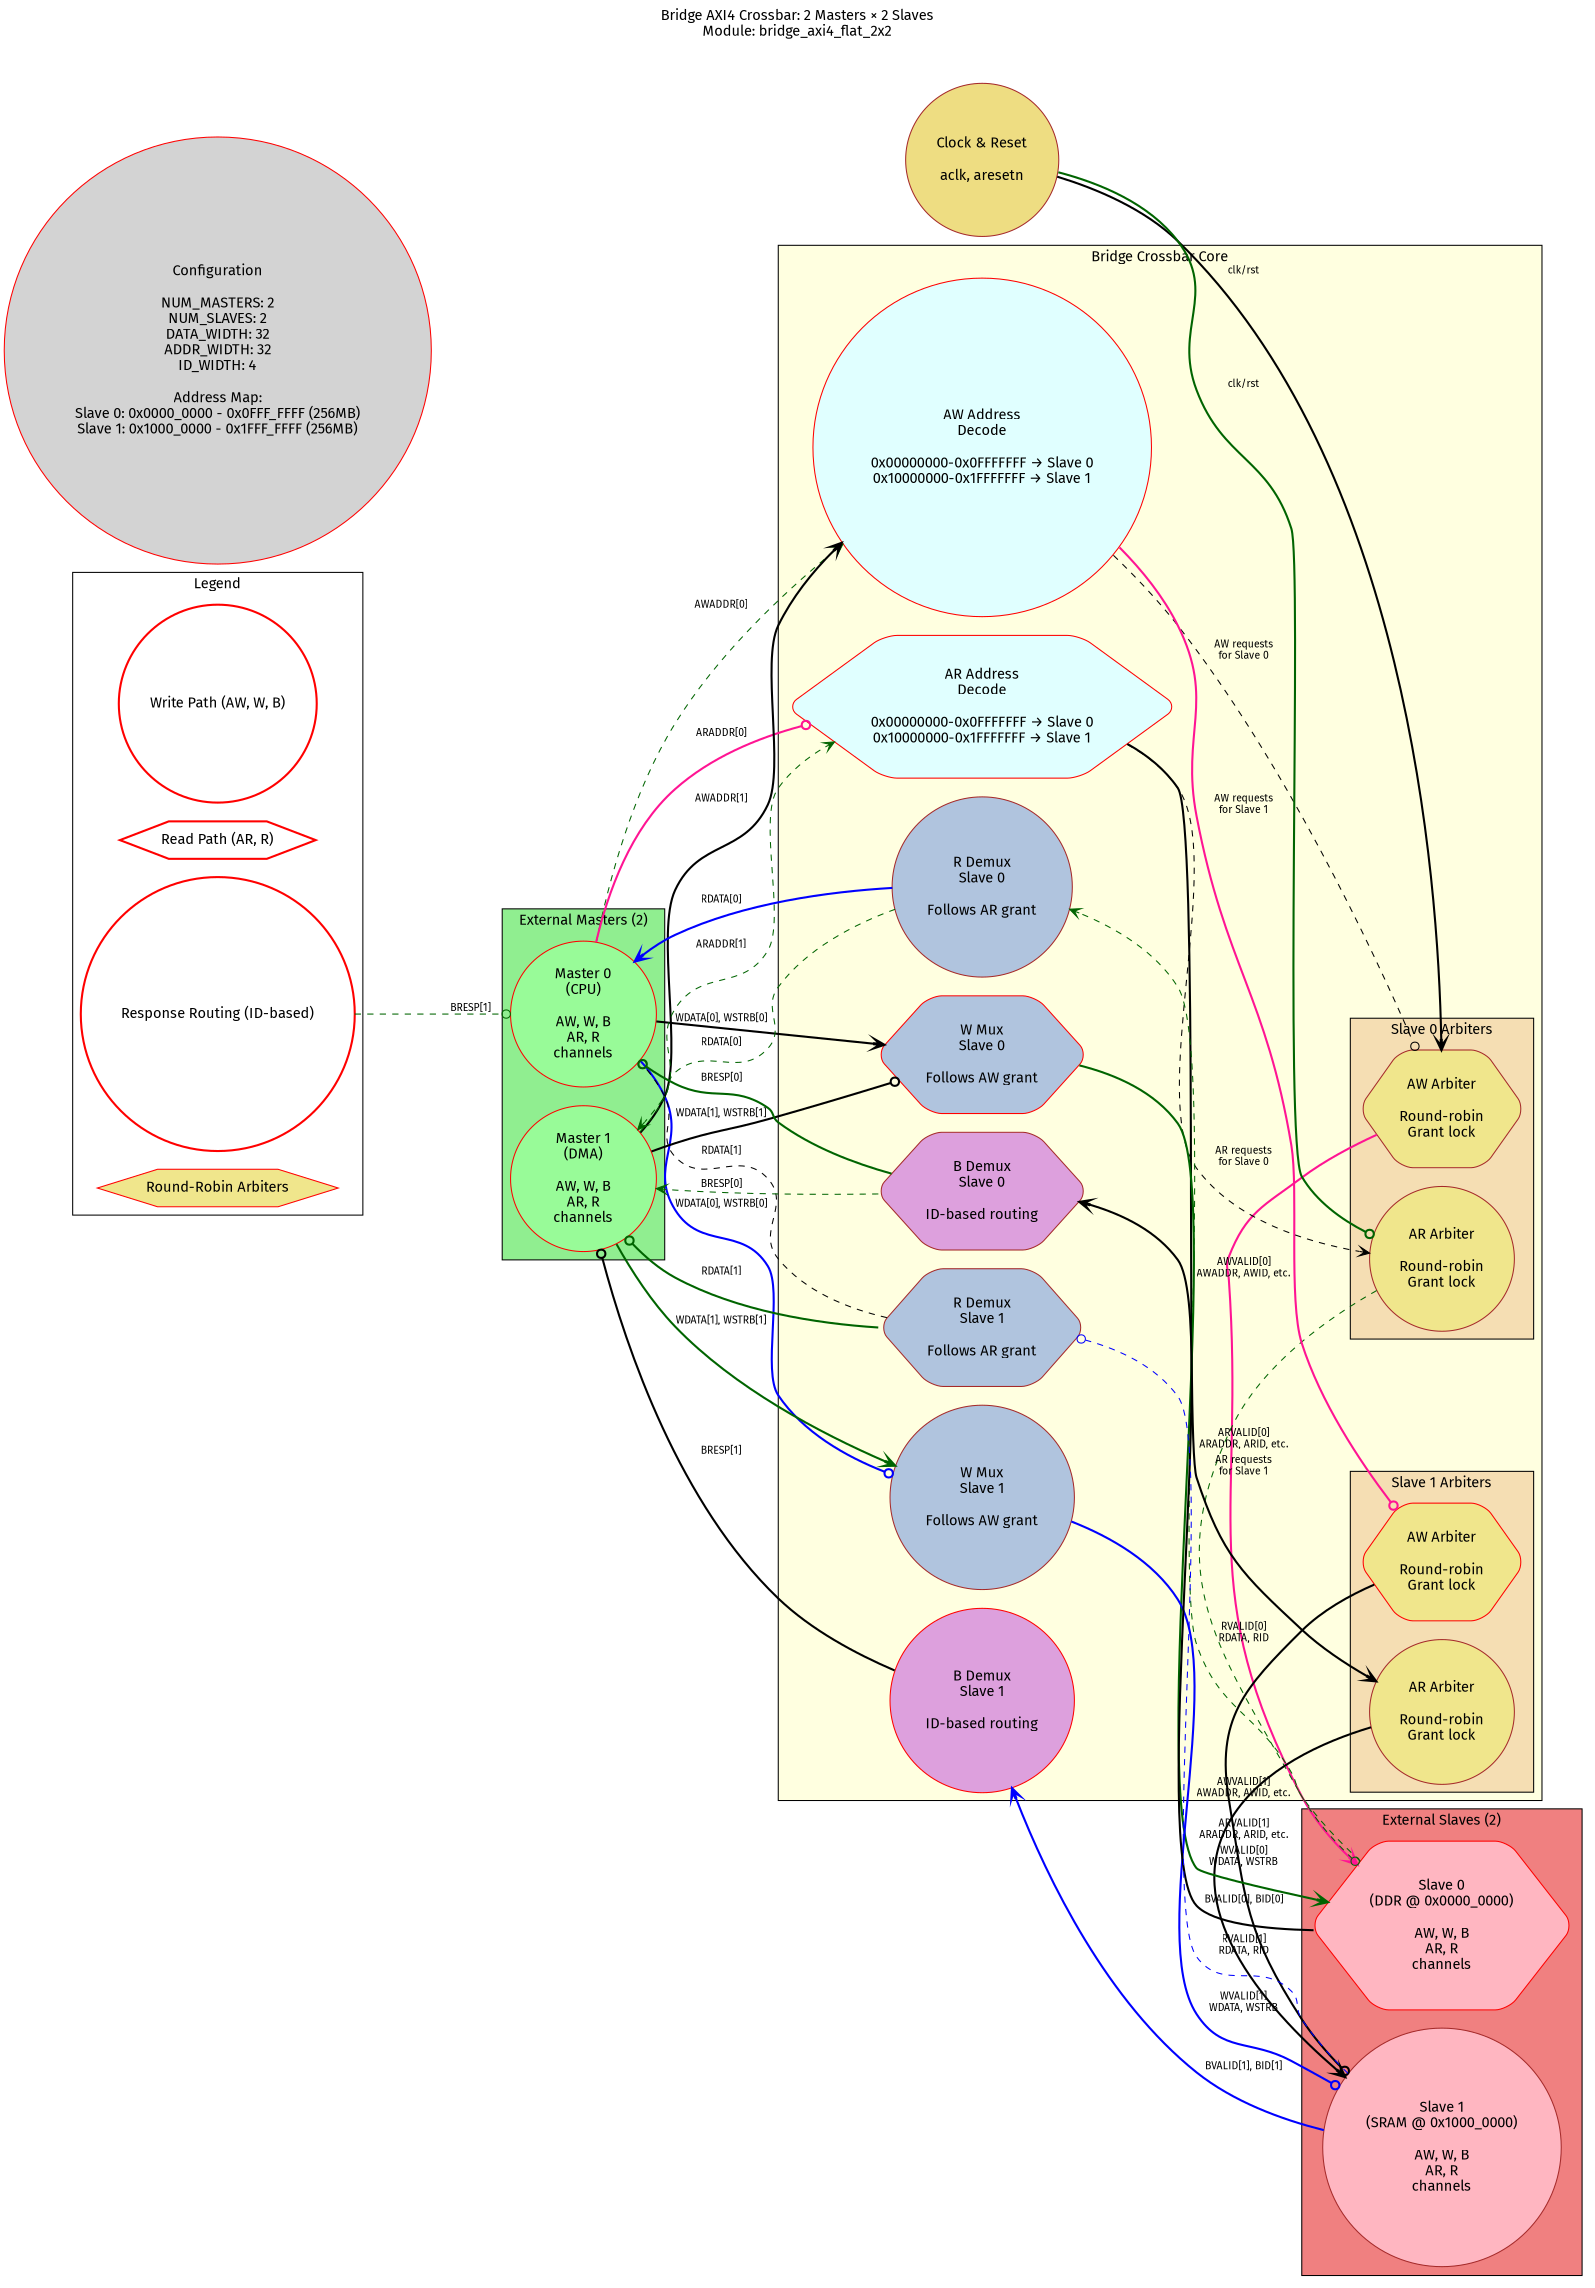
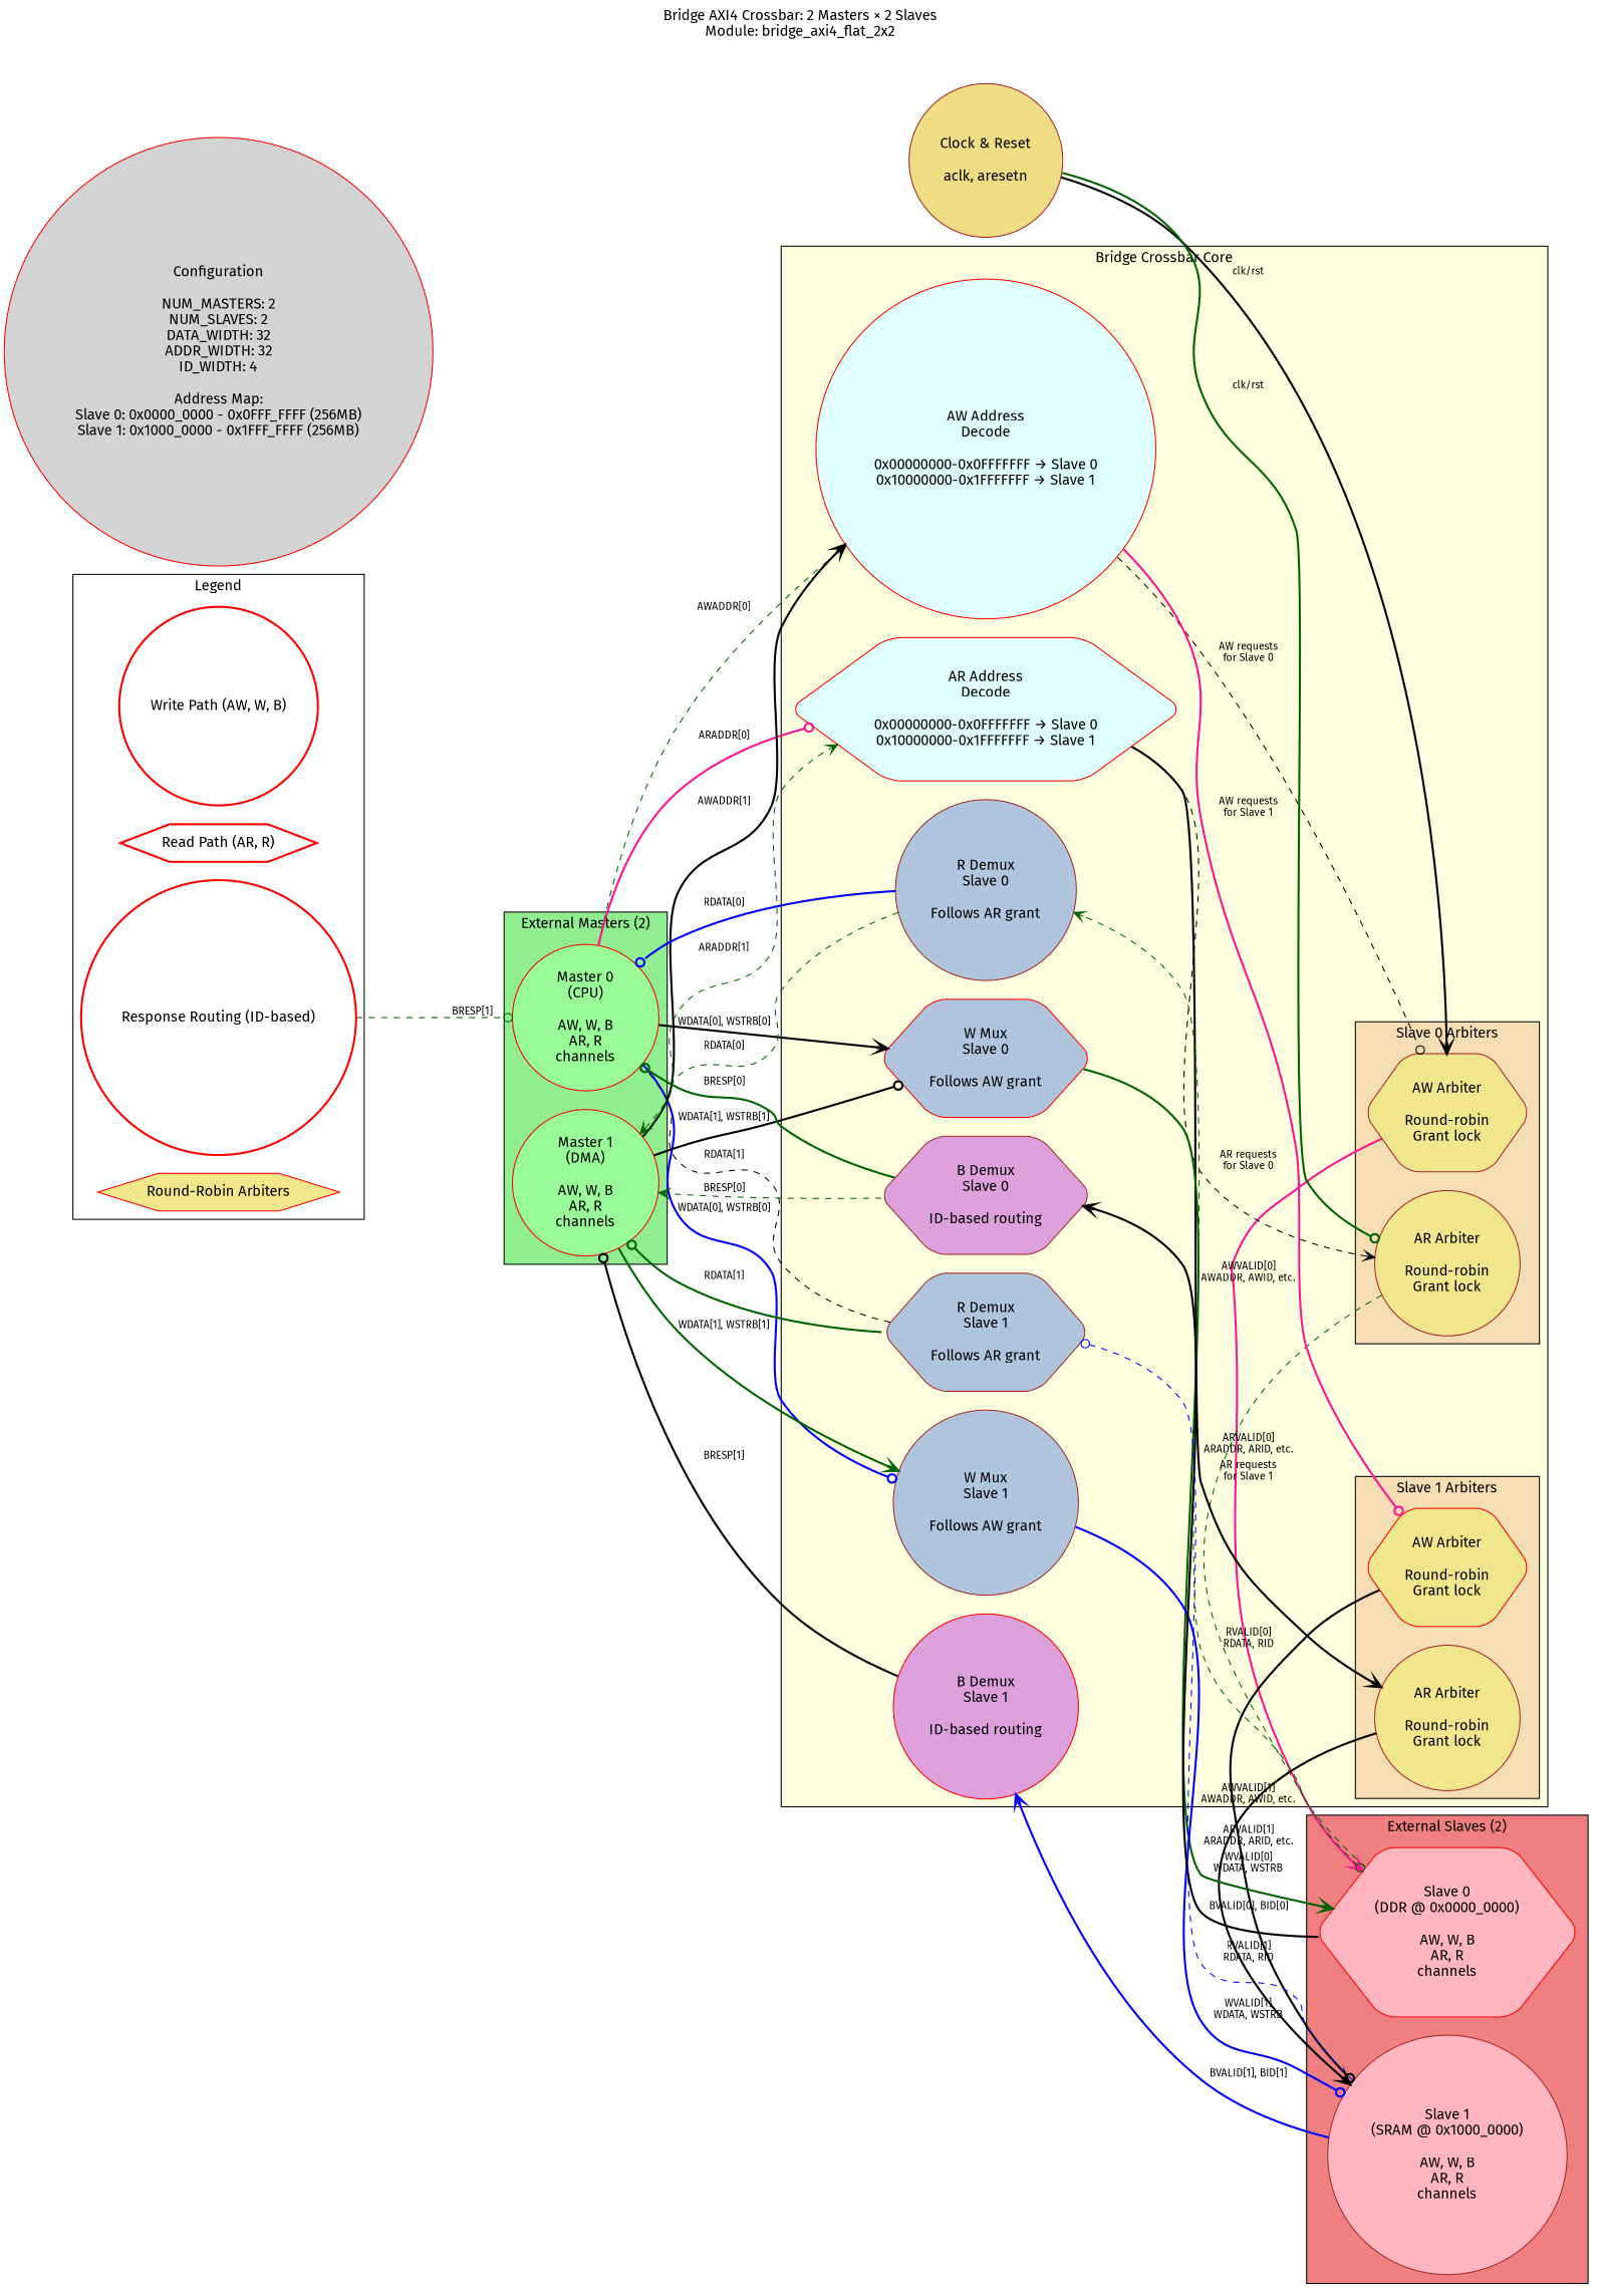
  digraph {
    fontname="Fira Sans"
    fontsize=14
    label="Bridge AXI4 Crossbar: 2 Masters × 2 Slaves\nModule: bridge_axi4_flat_2x2"
    labelloc=t
    rankdir=LR
    node [color=red fillcolor=khaki fontname="Fira Sans" shape=circle style="rounded,filled"]
    edge [arrowhead=vee color=darkgreen fontname="Fira Sans" fontsize=10 style=bold]
    n1 [fillcolor=palegreen label="Master 0\n(CPU)\n\nAW, W, B\nAR, R\nchannels"]
    n2 [fillcolor=palegreen label="Master 1\n(DMA)\n\nAW, W, B\nAR, R\nchannels"]
    n3 [color=brown label="AW Arbiter\n\nRound-robin\nGrant lock" shape=hexagon]
    n4 [color=brown label="AR Arbiter\n\nRound-robin\nGrant lock"]
    n5 [label="AW Arbiter\n\nRound-robin\nGrant lock" shape=hexagon]
    n6 [color=brown label="AR Arbiter\n\nRound-robin\nGrant lock"]
    n7 [fillcolor=lightcyan label="AW Address\nDecode\n\n0x00000000-0x0FFFFFFF → Slave 0\n0x10000000-0x1FFFFFFF → Slave 1"]
    n8 [fillcolor=lightcyan label="AR Address\nDecode\n\n0x00000000-0x0FFFFFFF → Slave 0\n0x10000000-0x1FFFFFFF → Slave 1" shape=hexagon]
    n9 [fillcolor=lightsteelblue label="W Mux\nSlave 0\n\nFollows AW grant" shape=hexagon]
    n10 [color=brown fillcolor=lightsteelblue label="W Mux\nSlave 1\n\nFollows AW grant"]
    n11 [color=brown fillcolor=lightsteelblue label="R Demux\nSlave 0\n\nFollows AR grant"]
    n12 [color=brown fillcolor=lightsteelblue label="R Demux\nSlave 1\n\nFollows AR grant" shape=hexagon]
    n13 [color=brown fillcolor=plum label="B Demux\nSlave 0\n\nID-based routing" shape=hexagon]
    n14 [fillcolor=plum label="B Demux\nSlave 1\n\nID-based routing"]
    n15 [fillcolor=lightpink label="Slave 0\n(DDR @ 0x0000_0000)\n\nAW, W, B\nAR, R\nchannels" shape=hexagon]
    n16 [color=brown fillcolor=lightpink label="Slave 1\n(SRAM @ 0x1000_0000)\n\nAW, W, B\nAR, R\nchannels"]
    n17 [fillcolor=lightblue label="Write Path (AW, W, B)" style=bold]
    n18 [fillcolor=lightblue label="Read Path (AR, R)" shape=hexagon style=bold]
    n19 [fillcolor=lightblue label="Response Routing (ID-based)" style=bold]
    n20 [label="Round-Robin Arbiters" shape=hexagon style=filled]
    n21 [color=brown fillcolor=lightgoldenrod label="Clock & Reset\n\naclk, aresetn"]
    n22 [fillcolor=lightgray label="Configuration\n\nNUM_MASTERS: 2\nNUM_SLAVES: 2\nDATA_WIDTH: 32\nADDR_WIDTH: 32\nID_WIDTH: 4\n\nAddress Map:\nSlave 0: 0x0000_0000 - 0x0FFF_FFFF (256MB)\nSlave 1: 0x1000_0000 - 0x1FFF_FFFF (256MB)"]
    subgraph cluster_1 {
      fillcolor=lightgreen
      label="External Masters (2)"
      style=filled
      n1
      n2
    }
    subgraph cluster_2 {
      fillcolor=lightyellow
      label="Bridge Crossbar Core"
      style=filled
      n7
      n8
      n9
      n10
      n11
      n12
      n13
      n14
      subgraph cluster_3 {
        fillcolor=wheat
        label="Slave 0 Arbiters"
        style=filled
        n3
        n4
      }
      subgraph cluster_4 {
        fillcolor=wheat
        label="Slave 1 Arbiters"
        style=filled
        n5
        n6
      }
    }
    subgraph cluster_5 {
      fillcolor=lightcoral
      label="External Slaves (2)"
      style=filled
      n15
      n16
    }
    subgraph cluster_6 {
      fillcolor=white
      label=Legend
      style=filled
      n17
      n18
      n19
      n20
    }
    n1 -> n7 [label="AWADDR[0]" style=dashed]
    n1 -> n8 [arrowhead=odot color=deeppink label="ARADDR[0]"]
    n1 -> n9 [color=black label="WDATA[0], WSTRB[0]"]
    n1 -> n10 [arrowhead=odot color=blue label="WDATA[0], WSTRB[0]"]
    n2 -> n7 [color=black label="AWADDR[1]"]
    n2 -> n8 [label="ARADDR[1]" style=dashed]
    n2 -> n9 [arrowhead=odot color=black label="WDATA[1], WSTRB[1]"]
    n2 -> n10 [label="WDATA[1], WSTRB[1]"]
    n3 -> n15 [color=deeppink label="AWVALID[0]\nAWADDR, AWID, etc."]
    n4 -> n15 [arrowhead=odot label="ARVALID[0]\nARADDR, ARID, etc." style=dashed]
    n5 -> n16 [arrowhead=odot color=black label="AWVALID[1]\nAWADDR, AWID, etc."]
    n6 -> n16 [color=black label="ARVALID[1]\nARADDR, ARID, etc."]
    n7 -> n3 [arrowhead=odot color=black label="AW requests\nfor Slave 0" style=dashed]
    n7 -> n5 [arrowhead=odot color=deeppink label="AW requests\nfor Slave 1"]
    n8 -> n4 [color=black label="AR requests\nfor Slave 0" style=dashed]
    n8 -> n6 [color=black label="AR requests\nfor Slave 1"]
    n9 -> n15 [label="WVALID[0]\nWDATA, WSTRB"]
    n10 -> n16 [arrowhead=odot color=blue label="WVALID[1]\nWDATA, WSTRB"]
-   n11 -> n1 [color=blue label="RDATA[0]"]
+   n11 -> n1 [arrowhead=odot color=blue label="RDATA[0]"]
    n11 -> n2 [label="RDATA[0]" style=dashed]
    n12 -> n1 [arrowhead=odot color=black label="RDATA[1]" style=dashed]
    n12 -> n2 [arrowhead=odot label="RDATA[1]"]
    n13 -> n1 [arrowhead=odot label="BRESP[0]"]
    n13 -> n2 [label="BRESP[0]" style=dashed]
    n14 -> n2 [arrowhead=odot color=black label="BRESP[1]"]
    n15 -> n11 [label="RVALID[0]\nRDATA, RID" style=dashed]
    n15 -> n13 [color=black label="BVALID[0], BID[0]"]
    n16 -> n12 [arrowhead=odot color=blue label="RVALID[1]\nRDATA, RID" style=dashed]
    n16 -> n14 [color=blue label="BVALID[1], BID[1]"]
    n19 -> n1 [arrowhead=odot label="BRESP[1]" style=dashed]
    n21 -> n3 [color=black label="clk/rst"]
    n21 -> n4 [arrowhead=odot label="clk/rst"]
  }
